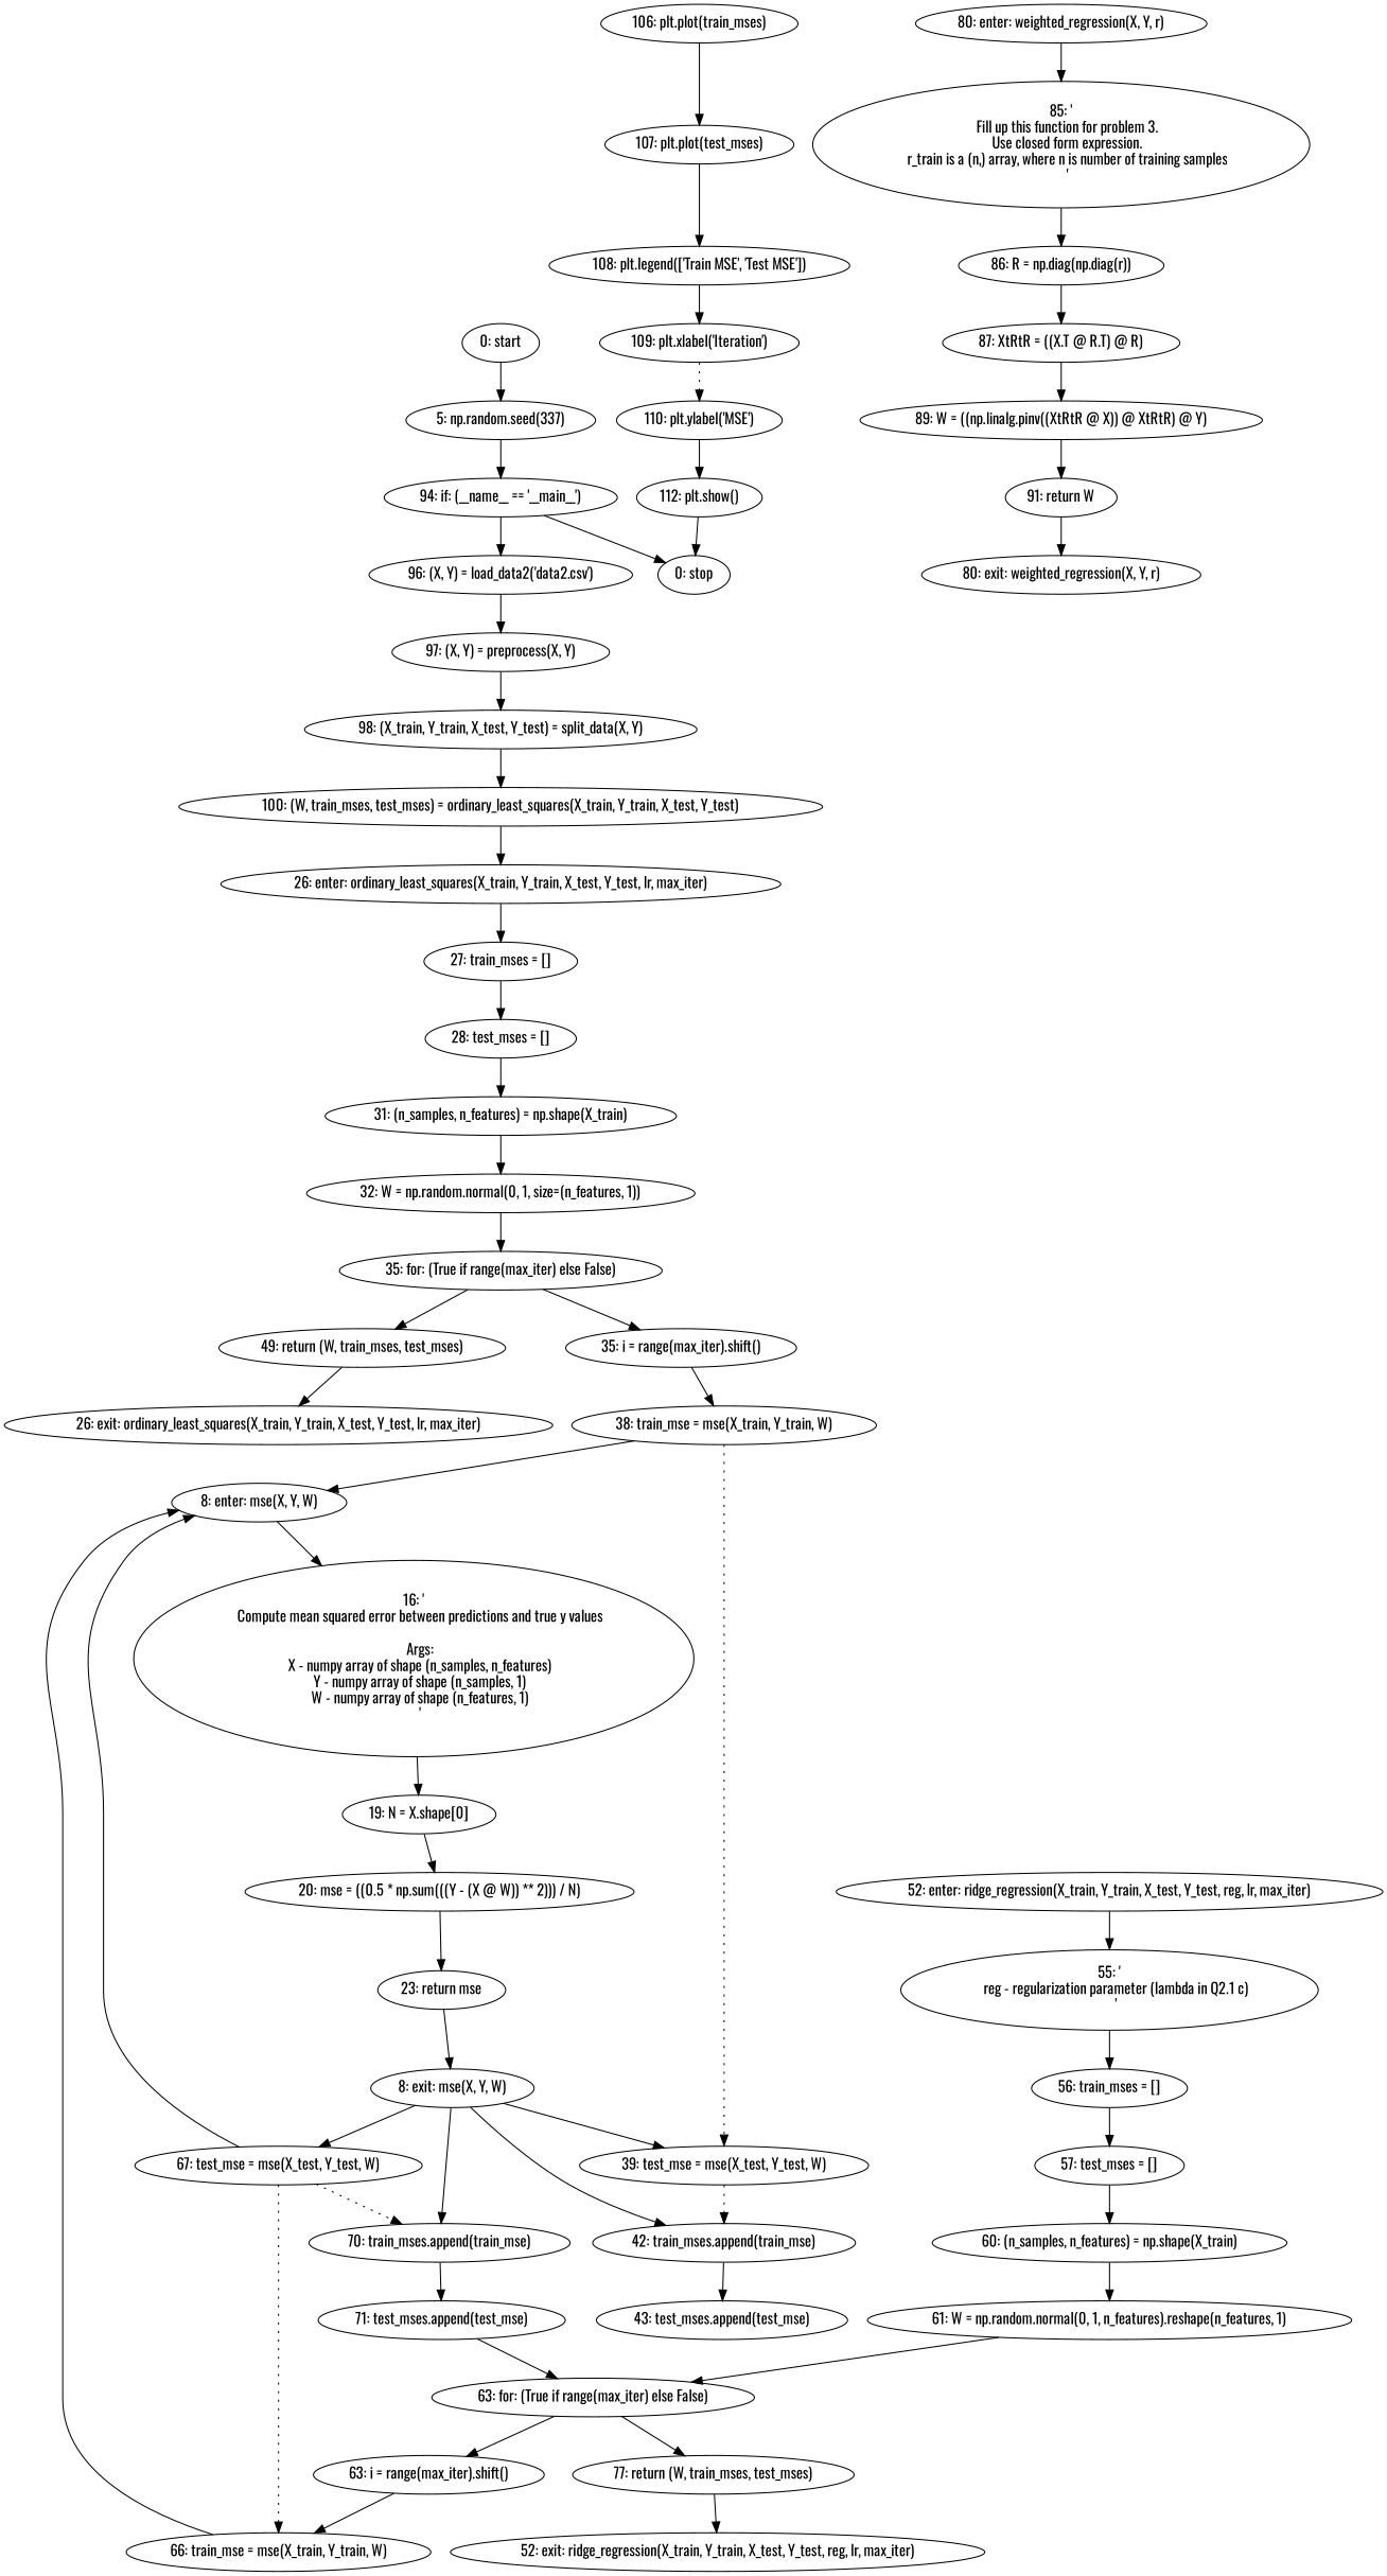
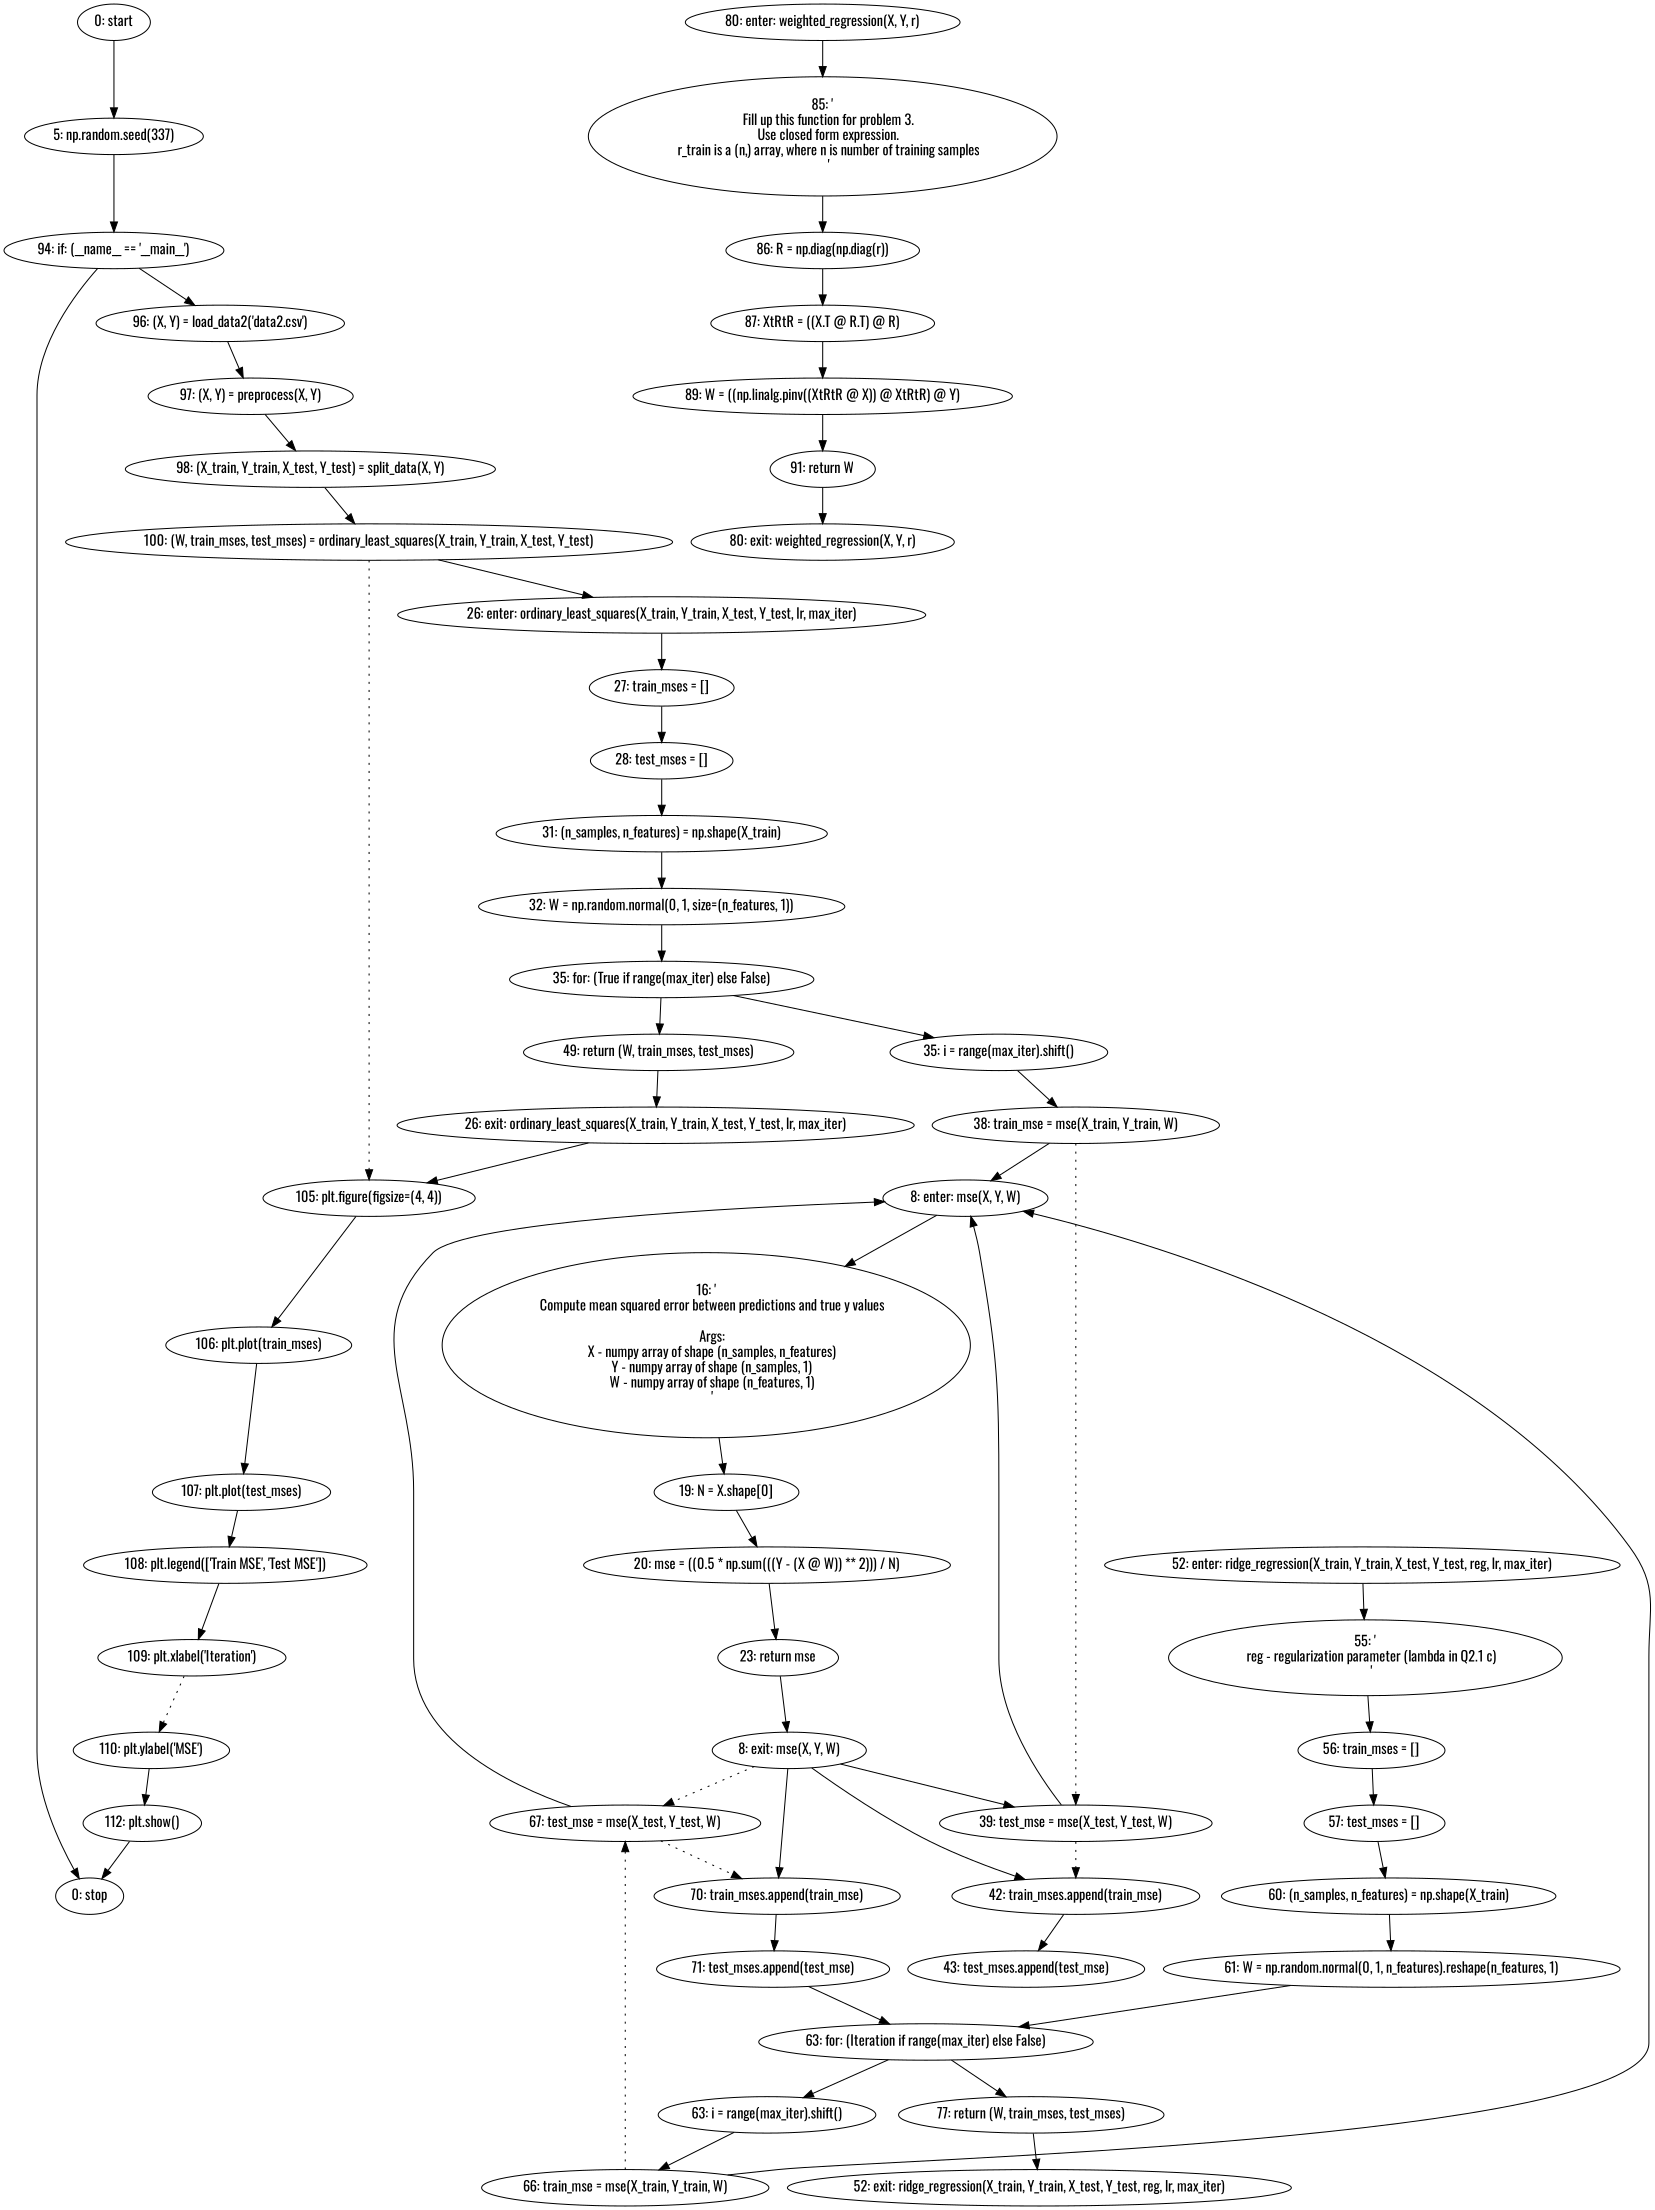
  strict digraph {
    fontname=Oswald
    node [fontname=Oswald]
    edge [fontname=Oswald]
    n1 [label="0: start"]
    n2 [label="5: np.random.seed(337)"]
    n3 [label="94: if: (__name__ == '__main__')"]
    n4 [label="96: (X, Y) = load_data2('data2.csv')"]
    n5 [label="0: stop"]
    n6 [label="97: (X, Y) = preprocess(X, Y)"]
    n7 [label="98: (X_train, Y_train, X_test, Y_test) = split_data(X, Y)"]
    n8 [label="8: enter: mse(X, Y, W)"]
    n9 [label="16: '\n    Compute mean squared error between predictions and true y values\n\n    Args:\n    X - numpy array of shape (n_samples, n_features)\n    Y - numpy array of shape (n_samples, 1)\n    W - numpy array of shape (n_features, 1)\n    '"]
    n10 [label="19: N = X.shape[0]"]
    n11 [label="20: mse = ((0.5 * np.sum(((Y - (X @ W)) ** 2))) / N)"]
    n12 [label="23: return mse"]
    n13 [label="38: train_mse = mse(X_train, Y_train, W)"]
    n14 [label="39: test_mse = mse(X_test, Y_test, W)"]
    n15 [label="42: train_mses.append(train_mse)"]
    n16 [label="43: test_mses.append(test_mse)"]
    n17 [label="35: for: (True if range(max_iter) else False)"]
    n18 [label="49: return (W, train_mses, test_mses)"]
    n19 [label="35: i = range(max_iter).shift()"]
    n20 [label="66: train_mse = mse(X_train, Y_train, W)"]
    n21 [label="67: test_mse = mse(X_test, Y_test, W)"]
    n22 [label="70: train_mses.append(train_mse)"]
    n23 [label="71: test_mses.append(test_mse)"]
-   n24 [label="63: for: (True if range(max_iter) else False)"]
+   n24 [label="63: for: (Iteration if range(max_iter) else False)"]
    n25 [label="77: return (W, train_mses, test_mses)"]
    n26 [label="63: i = range(max_iter).shift()"]
    n27 [label="8: exit: mse(X, Y, W)"]
    n28 [label="26: enter: ordinary_least_squares(X_train, Y_train, X_test, Y_test, lr, max_iter)"]
    n29 [label="27: train_mses = []"]
    n30 [label="28: test_mses = []"]
    n31 [label="31: (n_samples, n_features) = np.shape(X_train)"]
    n32 [label="32: W = np.random.normal(0, 1, size=(n_features, 1))"]
    n33 [label="100: (W, train_mses, test_mses) = ordinary_least_squares(X_train, Y_train, X_test, Y_test)"]
+   n34 [label="105: plt.figure(figsize=(4, 4))"]
    n35 [label="106: plt.plot(train_mses)"]
    n36 [label="107: plt.plot(test_mses)"]
    n37 [label="108: plt.legend(['Train MSE', 'Test MSE'])"]
    n38 [label="26: exit: ordinary_least_squares(X_train, Y_train, X_test, Y_test, lr, max_iter)"]
    n39 [label="52: enter: ridge_regression(X_train, Y_train, X_test, Y_test, reg, lr, max_iter)"]
    n40 [label="55: '\n    reg - regularization parameter (lambda in Q2.1 c)\n    '"]
    n41 [label="56: train_mses = []"]
    n42 [label="57: test_mses = []"]
    n43 [label="60: (n_samples, n_features) = np.shape(X_train)"]
    n44 [label="52: exit: ridge_regression(X_train, Y_train, X_test, Y_test, reg, lr, max_iter)"]
    n45 [label="61: W = np.random.normal(0, 1, n_features).reshape(n_features, 1)"]
    n46 [label="80: enter: weighted_regression(X, Y, r)"]
    n47 [label="85: '\n    Fill up this function for problem 3.\n    Use closed form expression.\n    r_train is a (n,) array, where n is number of training samples\n    '"]
    n48 [label="86: R = np.diag(np.diag(r))"]
    n49 [label="87: XtRtR = ((X.T @ R.T) @ R)"]
    n50 [label="89: W = ((np.linalg.pinv((XtRtR @ X)) @ XtRtR) @ Y)"]
    n51 [label="80: exit: weighted_regression(X, Y, r)"]
    n52 [label="91: return W"]
    n53 [label="109: plt.xlabel('Iteration')"]
    n54 [label="110: plt.ylabel('MSE')"]
    n55 [label="112: plt.show()"]
    n1 -> n2
    n2 -> n3
    n3 -> n4
    n3 -> n5
    n4 -> n6
    n6 -> n7
    n7 -> n33
    n8 -> n9
    n9 -> n10
    n10 -> n11
    n11 -> n12
    n12 -> n27
    n13 -> n8
    n13 -> n14 [style=dotted weight=100]
+   n14 -> n8
    n14 -> n15 [style=dotted weight=100]
    n15 -> n16
    n17 -> n18
    n17 -> n19
    n18 -> n38
    n19 -> n13
    n20 -> n8
-   n21 -> n20 [style=dotted weight=100]
+   n20 -> n21 [style=dotted weight=100]
    n21 -> n8
    n21 -> n22 [style=dotted weight=100]
    n22 -> n23
    n23 -> n24
    n24 -> n25
    n24 -> n26
    n25 -> n44
    n26 -> n20
    n27 -> n14
    n27 -> n15
-   n27 -> n21
+   n27 -> n21 [style=dotted]
    n27 -> n22
    n28 -> n29
    n29 -> n30
    n30 -> n31
    n31 -> n32
    n32 -> n17
    n33 -> n28
+   n33 -> n34 [style=dotted weight=100]
+   n34 -> n35
    n35 -> n36
    n36 -> n37
    n37 -> n53
+   n38 -> n34
    n39 -> n40
    n40 -> n41
    n41 -> n42
    n42 -> n43
    n43 -> n45
    n45 -> n24
    n46 -> n47
    n47 -> n48
    n48 -> n49
    n49 -> n50
    n50 -> n52
    n52 -> n51
    n53 -> n54 [style=dotted]
    n54 -> n55
    n55 -> n5
  }
